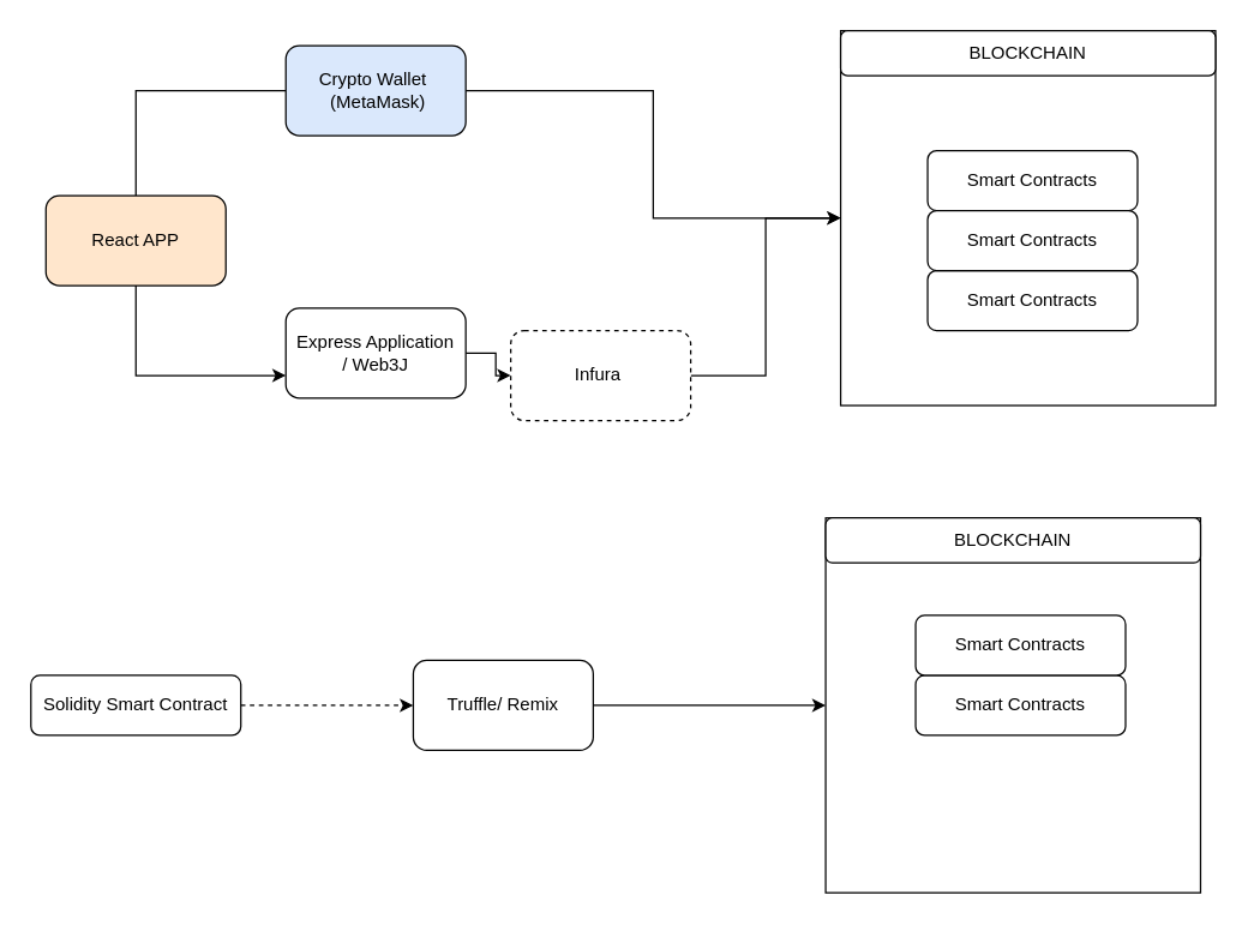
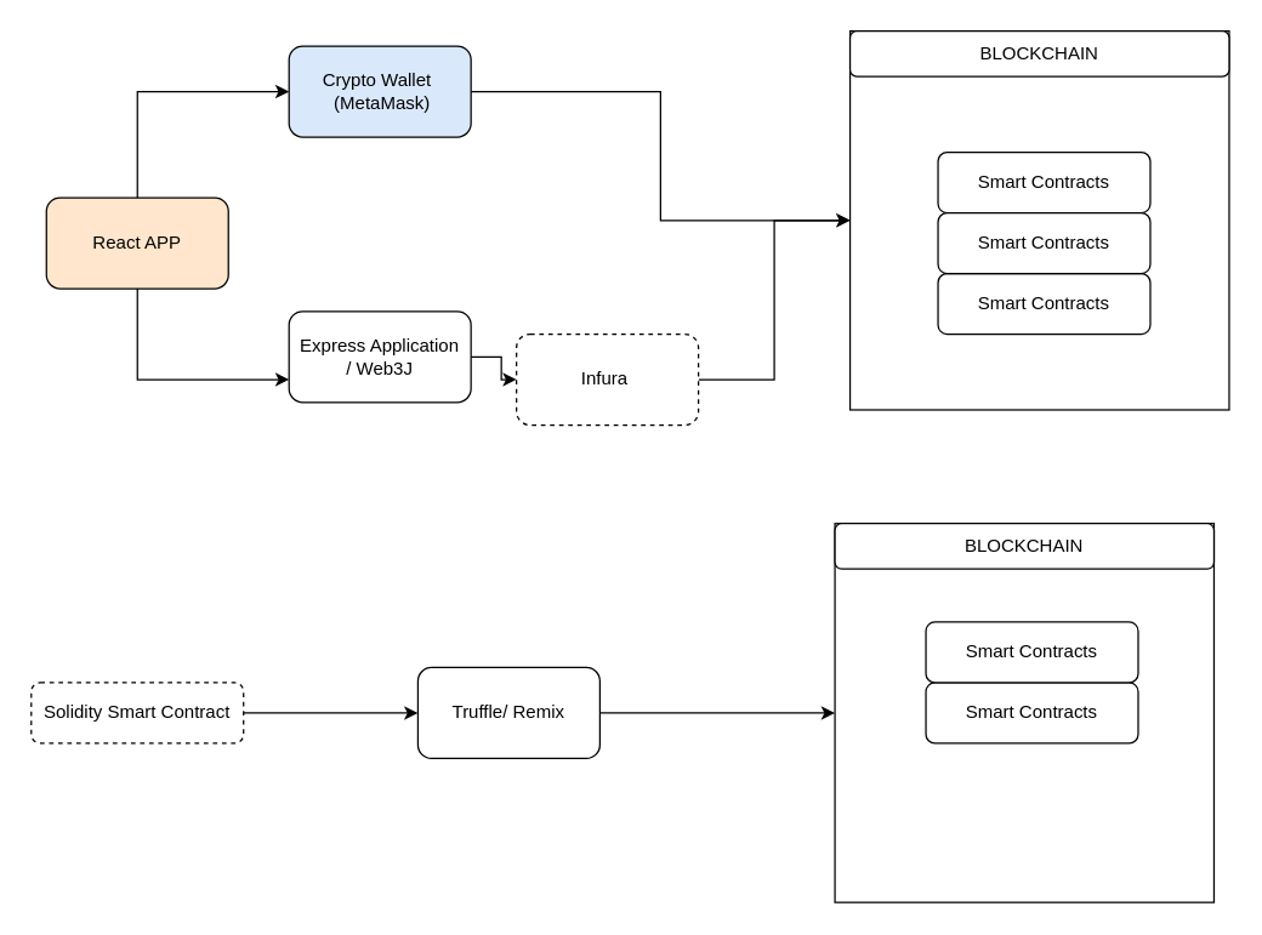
  <mxCell id="0" />
  <mxCell id="1" parent="0" />
- <mxCell id="2" value="" style="edgeStyle=orthogonalEdgeStyle;rounded=0;orthogonalLoop=1;jettySize=auto;html=1;endArrow=none;" edge="1" parent="1" source="4" target="6"><mxGeometry relative="1" as="geometry"><Array as="points"><mxPoint x="90" y="60" /></Array></mxGeometry></mxCell>
+ <mxCell id="2" value="" style="edgeStyle=orthogonalEdgeStyle;rounded=0;orthogonalLoop=1;jettySize=auto;html=1;" edge="1" parent="1" source="4" target="6"><mxGeometry relative="1" as="geometry"><Array as="points"><mxPoint x="90" y="60" /></Array></mxGeometry></mxCell>
  <mxCell id="3" value="" style="edgeStyle=orthogonalEdgeStyle;rounded=0;orthogonalLoop=1;jettySize=auto;html=1;" edge="1" parent="1" source="4" target="8"><mxGeometry relative="1" as="geometry"><Array as="points"><mxPoint x="90" y="250" /></Array></mxGeometry></mxCell>
  <mxCell id="4" value="React APP" style="rounded=1;whiteSpace=wrap;html=1;fillColor=#ffe6cc;" vertex="1" parent="1"><mxGeometry x="30" y="130" width="120" height="60" as="geometry" /></mxCell>
  <mxCell id="5" value="" style="edgeStyle=orthogonalEdgeStyle;rounded=0;orthogonalLoop=1;jettySize=auto;html=1;" edge="1" parent="1" source="6" target="9"><mxGeometry relative="1" as="geometry" /></mxCell>
  <mxCell id="6" value="Crypto Wallet&amp;nbsp;&lt;br&gt;&amp;nbsp;(MetaMask)" style="rounded=1;whiteSpace=wrap;html=1;fillColor=#dae8fc;" vertex="1" parent="1"><mxGeometry x="190" y="30" width="120" height="60" as="geometry" /></mxCell>
  <mxCell id="7" value="" style="edgeStyle=orthogonalEdgeStyle;rounded=0;orthogonalLoop=1;jettySize=auto;html=1;" edge="1" parent="1" source="8" target="12"><mxGeometry relative="1" as="geometry" /></mxCell>
  <mxCell id="8" value="Express Application&lt;br&gt;/ Web3J" style="whiteSpace=wrap;html=1;rounded=1;" vertex="1" parent="1"><mxGeometry x="190" y="205" width="120" height="60" as="geometry" /></mxCell>
  <mxCell id="9" value="" style="whiteSpace=wrap;html=1;aspect=fixed;" vertex="1" parent="1"><mxGeometry x="560" y="20" width="250" height="250" as="geometry" /></mxCell>
  <mxCell id="10" value="BLOCKCHAIN" style="rounded=1;whiteSpace=wrap;html=1;direction=west;" vertex="1" parent="1"><mxGeometry x="560" y="20" width="250" height="30" as="geometry" /></mxCell>
  <mxCell id="11" value="" style="edgeStyle=orthogonalEdgeStyle;rounded=0;orthogonalLoop=1;jettySize=auto;html=1;" edge="1" parent="1" source="12" target="9"><mxGeometry relative="1" as="geometry" /></mxCell>
  <mxCell id="12" value="Infura&amp;nbsp;" style="whiteSpace=wrap;html=1;rounded=1;dashed=1;" vertex="1" parent="1"><mxGeometry x="340" y="220" width="120" height="60" as="geometry" /></mxCell>
  <mxCell id="13" value="Smart Contracts" style="rounded=1;whiteSpace=wrap;html=1;" vertex="1" parent="1"><mxGeometry x="618" y="100" width="140" height="40" as="geometry" /></mxCell>
  <mxCell id="14" value="Smart Contracts" style="rounded=1;whiteSpace=wrap;html=1;" vertex="1" parent="1"><mxGeometry x="618" y="180" width="140" height="40" as="geometry" /></mxCell>
  <mxCell id="15" value="Smart Contracts" style="rounded=1;whiteSpace=wrap;html=1;" vertex="1" parent="1"><mxGeometry x="618" y="140" width="140" height="40" as="geometry" /></mxCell>
- <mxCell id="16" value="" style="edgeStyle=orthogonalEdgeStyle;rounded=0;orthogonalLoop=1;jettySize=auto;html=1;dashed=1;" edge="1" parent="1" source="17" target="19"><mxGeometry relative="1" as="geometry" /></mxCell>
- <mxCell id="17" value="Solidity Smart Contract" style="rounded=1;whiteSpace=wrap;html=1;" vertex="1" parent="1"><mxGeometry x="20" y="450" width="140" height="40" as="geometry" /></mxCell>
+ <mxCell id="16" value="" style="edgeStyle=orthogonalEdgeStyle;rounded=0;orthogonalLoop=1;jettySize=auto;html=1;" edge="1" parent="1" source="17" target="19"><mxGeometry relative="1" as="geometry" /></mxCell>
+ <mxCell id="17" value="Solidity Smart Contract" style="rounded=1;whiteSpace=wrap;html=1;dashed=1;" vertex="1" parent="1"><mxGeometry x="20" y="450" width="140" height="40" as="geometry" /></mxCell>
  <mxCell id="18" value="" style="edgeStyle=orthogonalEdgeStyle;rounded=0;orthogonalLoop=1;jettySize=auto;html=1;" edge="1" parent="1" source="19" target="20"><mxGeometry relative="1" as="geometry" /></mxCell>
  <mxCell id="19" value="Truffle/ Remix" style="whiteSpace=wrap;html=1;rounded=1;" vertex="1" parent="1"><mxGeometry x="275" y="440" width="120" height="60" as="geometry" /></mxCell>
  <mxCell id="20" value="" style="whiteSpace=wrap;html=1;aspect=fixed;" vertex="1" parent="1"><mxGeometry x="550" y="345" width="250" height="250" as="geometry" /></mxCell>
  <mxCell id="21" value="BLOCKCHAIN" style="rounded=1;whiteSpace=wrap;html=1;direction=west;" vertex="1" parent="1"><mxGeometry x="550" y="345" width="250" height="30" as="geometry" /></mxCell>
  <mxCell id="22" value="Smart Contracts" style="rounded=1;whiteSpace=wrap;html=1;" vertex="1" parent="1"><mxGeometry x="610" y="450" width="140" height="40" as="geometry" /></mxCell>
  <mxCell id="23" value="Smart Contracts" style="rounded=1;whiteSpace=wrap;html=1;" vertex="1" parent="1"><mxGeometry x="610" y="410" width="140" height="40" as="geometry" /></mxCell>
